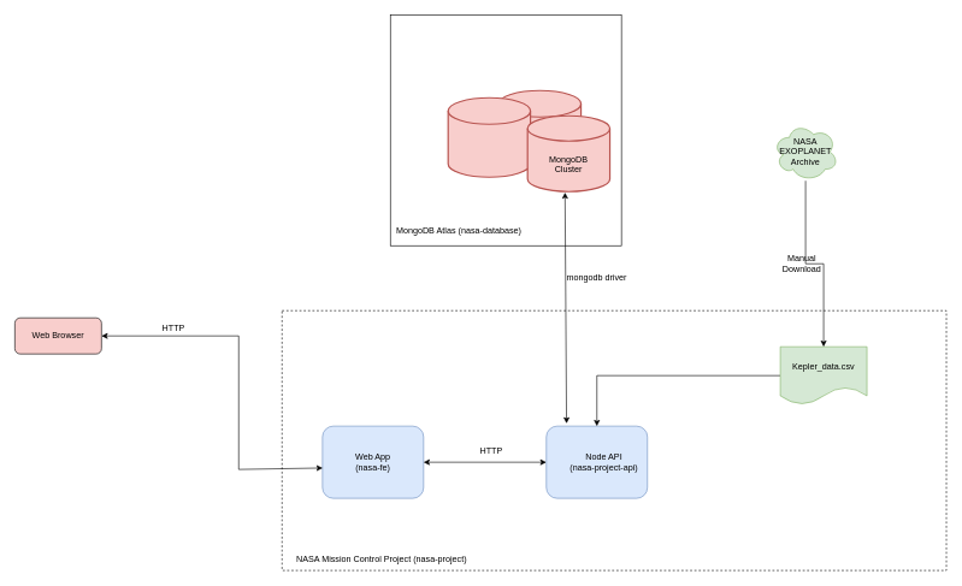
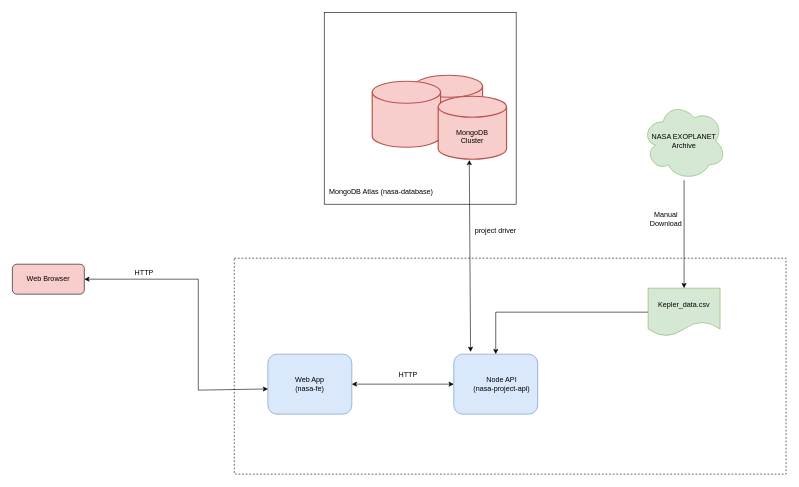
  <mxCell id="0" />
  <mxCell id="1" parent="0" />
  <mxCell id="2" value="" style="rounded=0;whiteSpace=wrap;html=1;fillColor=none;dashed=1;" parent="1" vertex="1"><mxGeometry x="390" y="430" width="920" height="360" as="geometry" /></mxCell>
  <mxCell id="3" value="" style="rounded=1;whiteSpace=wrap;html=1;fillColor=#dae8fc;strokeColor=#6c8ebf;" parent="1" vertex="1"><mxGeometry x="446" y="590" width="140" height="100" as="geometry" /></mxCell>
  <mxCell id="4" value="" style="rounded=1;whiteSpace=wrap;html=1;fillColor=#dae8fc;strokeColor=#6c8ebf;" parent="1" vertex="1"><mxGeometry x="756" y="590" width="140" height="100" as="geometry" /></mxCell>
  <mxCell id="5" value="Web App (nasa-fe)" style="text;html=1;strokeColor=none;fillColor=none;align=center;verticalAlign=middle;whiteSpace=wrap;rounded=0;" parent="1" vertex="1"><mxGeometry x="486" y="625" width="60" height="30" as="geometry" /></mxCell>
  <mxCell id="6" value="Node API &lt;br&gt;(nasa-project-api)" style="text;html=1;strokeColor=none;fillColor=none;align=center;verticalAlign=middle;whiteSpace=wrap;rounded=0;" parent="1" vertex="1"><mxGeometry x="776" y="625" width="120" height="30" as="geometry" /></mxCell>
- <mxCell id="7" value="NASA Mission Control Project (nasa-project)" style="text;html=1;strokeColor=none;fillColor=none;align=center;verticalAlign=middle;whiteSpace=wrap;rounded=0;" parent="1" vertex="1"><mxGeometry x="390" y="760" width="276" height="30" as="geometry" /></mxCell>
  <mxCell id="8" value="Web Browser" style="rounded=1;whiteSpace=wrap;html=1;fillColor=#f8cecc;" parent="1" vertex="1"><mxGeometry x="20" y="440" width="120" height="50" as="geometry" /></mxCell>
  <mxCell id="9" value="HTTP" style="text;html=1;strokeColor=none;fillColor=none;align=center;verticalAlign=middle;whiteSpace=wrap;rounded=0;" parent="1" vertex="1"><mxGeometry x="210" y="440" width="60" height="30" as="geometry" /></mxCell>
  <mxCell id="10" value="HTTP" style="text;html=1;strokeColor=none;fillColor=none;align=center;verticalAlign=middle;whiteSpace=wrap;rounded=0;" parent="1" vertex="1"><mxGeometry x="650" y="610" width="60" height="30" as="geometry" /></mxCell>
  <mxCell id="11" value="" style="endArrow=classic;startArrow=classic;html=1;rounded=0;entryX=0;entryY=0.5;entryDx=0;entryDy=0;exitX=1;exitY=0.5;exitDx=0;exitDy=0;" parent="1" source="3" target="4" edge="1"><mxGeometry width="50" height="50" relative="1" as="geometry"><mxPoint x="540" y="690" as="sourcePoint" /><mxPoint x="590" y="640" as="targetPoint" /></mxGeometry></mxCell>
  <mxCell id="12" value="" style="endArrow=classic;startArrow=classic;html=1;rounded=0;exitX=1;exitY=0.5;exitDx=0;exitDy=0;entryX=0.002;entryY=0.58;entryDx=0;entryDy=0;entryPerimeter=0;" parent="1" source="8" target="3" edge="1"><mxGeometry width="50" height="50" relative="1" as="geometry"><mxPoint x="540" y="690" as="sourcePoint" /><mxPoint x="590" y="640" as="targetPoint" /><Array as="points"><mxPoint x="330" y="465" /><mxPoint x="330" y="650" /></Array></mxGeometry></mxCell>
  <mxCell id="13" style="edgeStyle=orthogonalEdgeStyle;rounded=0;orthogonalLoop=1;jettySize=auto;html=1;" parent="1" source="14" target="4" edge="1"><mxGeometry relative="1" as="geometry" /></mxCell>
  <mxCell id="14" value="Kepler_data.csv" style="shape=document;whiteSpace=wrap;html=1;boundedLbl=1;fillColor=#d5e8d4;strokeColor=#82b366;" parent="1" vertex="1"><mxGeometry x="1080" y="480" width="120" height="80" as="geometry" /></mxCell>
  <mxCell id="15" style="edgeStyle=orthogonalEdgeStyle;rounded=0;orthogonalLoop=1;jettySize=auto;html=1;" parent="1" source="16" target="14" edge="1"><mxGeometry relative="1" as="geometry" /></mxCell>
- <mxCell id="16" value="NASA EXOPLANET Archive&lt;br&gt;" style="ellipse;shape=cloud;whiteSpace=wrap;html=1;fillColor=#d5e8d4;strokeColor=#82b366;" parent="1" vertex="1"><mxGeometry x="1070" y="170" width="90" height="80" as="geometry" /></mxCell>
+ <mxCell id="16" value="NASA EXOPLANET Archive&lt;br&gt;" style="ellipse;shape=cloud;whiteSpace=wrap;html=1;fillColor=#d5e8d4;strokeColor=#82b366;" parent="1" vertex="1"><mxGeometry x="1070" y="170" width="140" height="130" as="geometry" /></mxCell>
  <mxCell id="17" value="Manual Download" style="text;html=1;strokeColor=none;fillColor=none;align=center;verticalAlign=middle;whiteSpace=wrap;rounded=0;" parent="1" vertex="1"><mxGeometry x="1080" y="350" width="60" height="30" as="geometry" /></mxCell>
  <mxCell id="18" value="" style="group" parent="1" vertex="1" connectable="0"><mxGeometry x="540" y="20" width="320" height="320" as="geometry" /></mxCell>
  <mxCell id="19" value="" style="whiteSpace=wrap;html=1;aspect=fixed;" parent="18" vertex="1"><mxGeometry width="320" height="320" as="geometry" /></mxCell>
  <mxCell id="20" value="" style="strokeWidth=2;html=1;shape=mxgraph.flowchart.database;whiteSpace=wrap;fillColor=#f8cecc;strokeColor=#b85450;" parent="18" vertex="1"><mxGeometry x="150" y="105" width="114" height="110" as="geometry" /></mxCell>
  <mxCell id="21" value="" style="strokeWidth=2;html=1;shape=mxgraph.flowchart.database;whiteSpace=wrap;fillColor=#f8cecc;strokeColor=#b85450;" parent="18" vertex="1"><mxGeometry x="80" y="115" width="114" height="110" as="geometry" /></mxCell>
  <mxCell id="22" value="&lt;br&gt;&lt;br&gt;MongoDB&lt;br&gt;Cluster" style="strokeWidth=2;html=1;shape=mxgraph.flowchart.database;whiteSpace=wrap;fillColor=#f8cecc;strokeColor=#b85450;" parent="18" vertex="1"><mxGeometry x="190" y="140" width="114" height="105" as="geometry" /></mxCell>
  <mxCell id="23" value="MongoDB Atlas (nasa-database)" style="text;html=1;strokeColor=none;fillColor=none;align=center;verticalAlign=middle;whiteSpace=wrap;rounded=0;" parent="18" vertex="1"><mxGeometry y="285" width="190" height="30" as="geometry" /></mxCell>
- <mxCell id="24" value="mongodb driver" style="text;html=1;strokeColor=none;fillColor=none;align=center;verticalAlign=middle;whiteSpace=wrap;rounded=0;" parent="1" vertex="1"><mxGeometry x="781" y="370" width="90" height="30" as="geometry" /></mxCell>
+ <mxCell id="24" value="project driver" style="text;html=1;strokeColor=none;fillColor=none;align=center;verticalAlign=middle;whiteSpace=wrap;rounded=0;" parent="1" vertex="1"><mxGeometry x="781" y="370" width="90" height="30" as="geometry" /></mxCell>
  <mxCell id="25" value="" style="endArrow=classic;startArrow=classic;html=1;rounded=0;exitX=0.2;exitY=-0.037;exitDx=0;exitDy=0;exitPerimeter=0;entryX=0.455;entryY=1.012;entryDx=0;entryDy=0;entryPerimeter=0;" parent="1" source="4" target="22" edge="1"><mxGeometry width="50" height="50" relative="1" as="geometry"><mxPoint x="950" y="480" as="sourcePoint" /><mxPoint x="1000" y="430" as="targetPoint" /></mxGeometry></mxCell>
